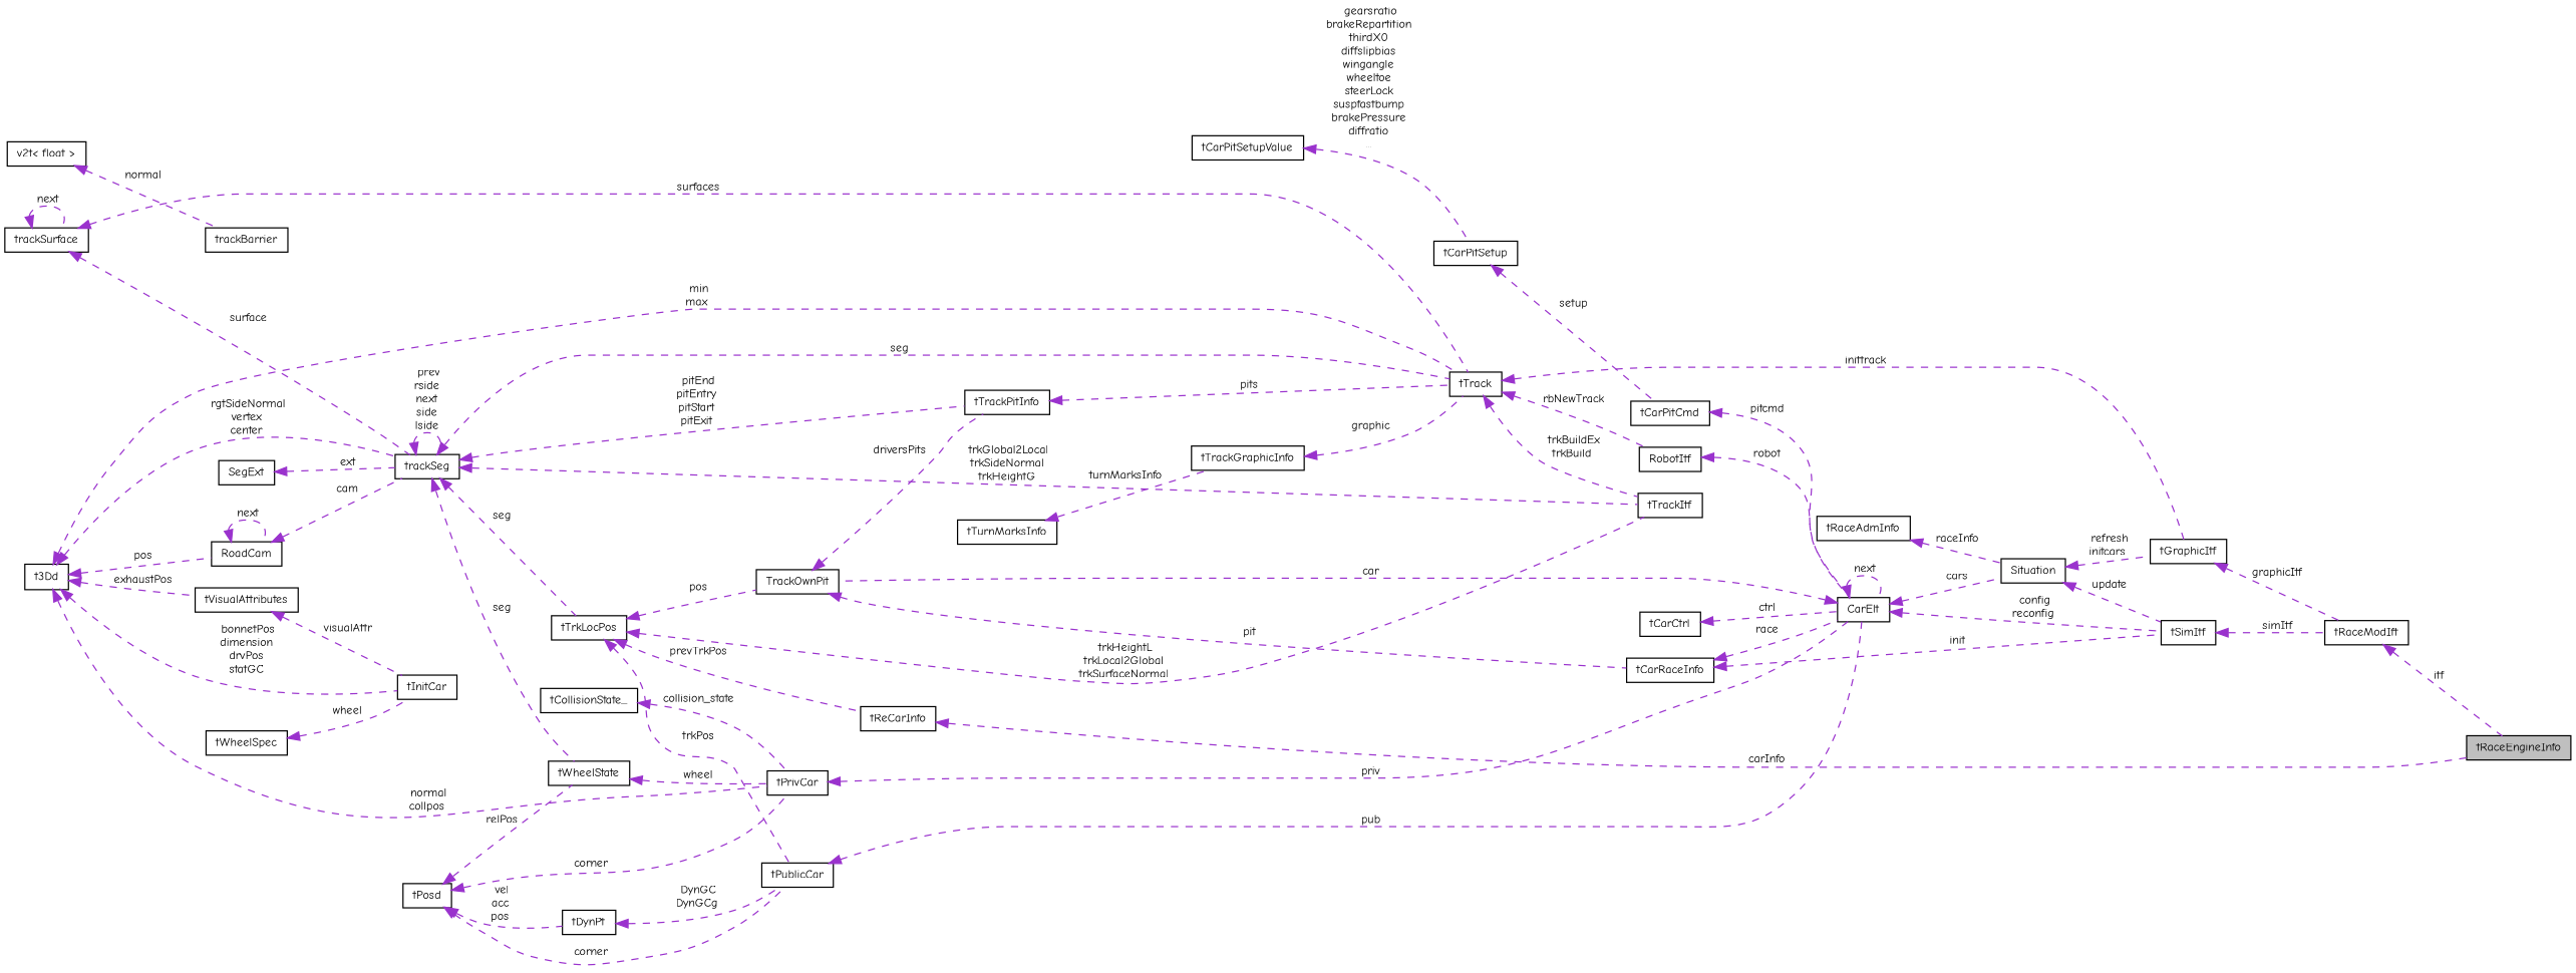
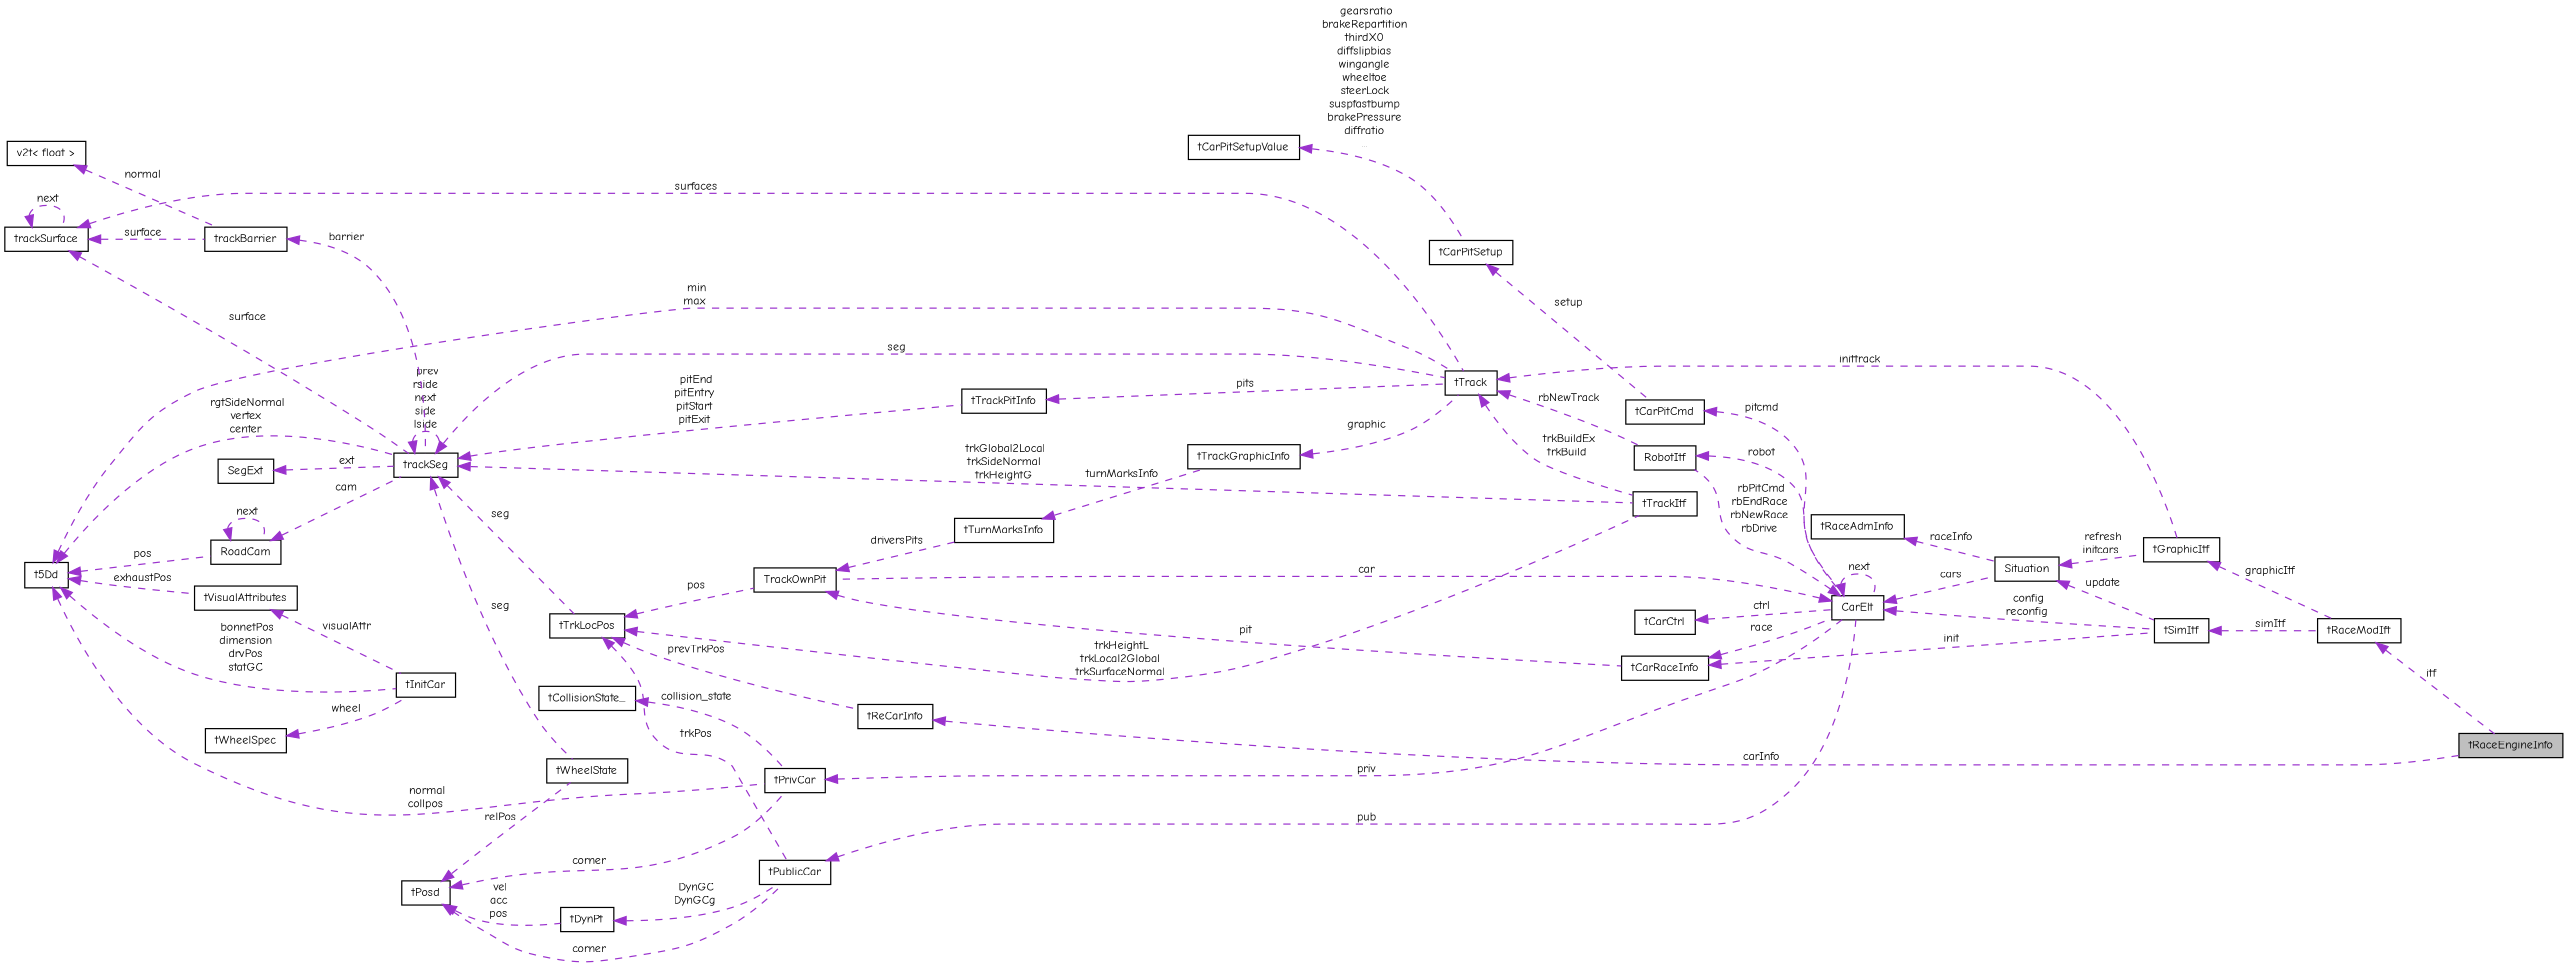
  digraph {
    fontname="Comic Neue"
    rankdir=LR
    node [color=black fillcolor=white fontname="Comic Neue" fontsize=10 shape=record style=filled]
    edge [color=darkorchid3 dir=back fontname="Comic Neue" fontsize=10 labelfontname=Helvetica labelfontsize=10 style=dashed]
    n1 [fillcolor=grey75 fontcolor=black height=0.2 label=tRaceEngineInfo width=0.4]
    n2 [height=0.2 label=tReCarInfo width=0.4]
    n3 [height=0.2 label=tTrkLocPos width=0.4]
    n4 [height=0.2 label=TrackOwnPit width=0.4]
    n5 [height=0.2 label=tPublicCar width=0.4]
    n6 [height=0.2 label=tTrackItf width=0.4]
    n7 [height=0.2 label=tTrackPitInfo width=0.4]
    n8 [height=0.2 label=tCarRaceInfo width=0.4]
    n9 [height=0.2 label=CarElt width=0.4]
    n10 [height=0.2 label=trackSeg width=0.4]
    n11 [height=0.2 label=tTrack width=0.4]
    n12 [height=0.2 label=tWheelState width=0.4]
    n13 [height=0.2 label=tGraphicItf width=0.4]
    n14 [height=0.2 label=RobotItf width=0.4]
    n15 [height=0.2 label=tPrivCar width=0.4]
-   n16 [height=0.2 label=t3Dd width=0.4]
+   n16 [height=0.2 label=t5Dd width=0.4]
    n17 [height=0.2 label=RoadCam width=0.4]
    n18 [height=0.2 label=tInitCar width=0.4]
    n19 [height=0.2 label=tVisualAttributes width=0.4]
    n20 [height=0.2 label=trackBarrier width=0.4]
    n21 [height=0.2 label=trackSurface width=0.4]
    n22 [height=0.2 label="v2t\< float \>" width=0.4]
    n23 [height=0.2 label=SegExt width=0.4]
    n24 [height=0.2 label=tRaceModIft width=0.4]
    n25 [height=0.2 label=Situation width=0.4]
    n26 [height=0.2 label=tSimItf width=0.4]
    n27 [height=0.2 label=tRaceAdmInfo width=0.4]
    n28 [height=0.2 label=tTrackGraphicInfo width=0.4]
    n29 [height=0.2 label=tTurnMarksInfo width=0.4]
    n30 [height=0.2 label=tCarPitCmd width=0.4]
    n31 [height=0.2 label=tCarPitSetup width=0.4]
    n32 [height=0.2 label=tCarPitSetupValue width=0.4]
    n33 [height=0.2 label=tWheelSpec width=0.4]
    n34 [height=0.2 label=tCollisionState_ width=0.4]
    n35 [height=0.2 label=tPosd width=0.4]
    n36 [height=0.2 label=tDynPt width=0.4]
    n37 [height=0.2 label=tCarCtrl width=0.4]
    n2 -> n1 [label=" carInfo"]
    n3 -> n2 [label=" prevTrkPos"]
    n3 -> n4 [label=" pos"]
    n3 -> n5 [label=" trkPos"]
    n3 -> n6 [label=" trkHeightL\ntrkLocal2Global\ntrkSurfaceNormal"]
-   n4 -> n7 [label=" driversPits"]
+   n4 -> n29 [label=" driversPits"]
    n4 -> n8 [label=" pit"]
    n5 -> n9 [label=" pub"]
    n7 -> n11 [label=" pits"]
    n8 -> n9 [label=" race"]
    n8 -> n26 [label=" init"]
    n9 -> n4 [label=" car"]
    n9 -> n9 [label=" next"]
+   n9 -> n14 [label=" rbPitCmd\nrbEndRace\nrbNewRace\nrbDrive"]
    n9 -> n25 [label=" cars"]
    n9 -> n26 [label=" config\nreconfig"]
    n10 -> n3 [label=" seg"]
    n10 -> n6 [label=" trkGlobal2Local\ntrkSideNormal\ntrkHeightG"]
    n10 -> n7 [label=" pitEnd\npitEntry\npitStart\npitExit"]
    n10 -> n10 [label=" prev\nrside\nnext\nside\nlside"]
    n10 -> n11 [label=" seg"]
    n10 -> n12 [label=" seg"]
    n11 -> n6 [label=" trkBuildEx\ntrkBuild"]
    n11 -> n13 [label=" inittrack"]
    n11 -> n14 [label=" rbNewTrack"]
-   n12 -> n15 [label=" wheel"]
    n13 -> n24 [label=" graphicItf"]
    n14 -> n9 [label=" robot"]
    n15 -> n9 [label=" priv"]
    n16 -> n10 [label=" rgtSideNormal\nvertex\ncenter"]
    n16 -> n11 [label=" min\nmax"]
    n16 -> n15 [label=" normal\ncollpos"]
    n16 -> n17 [label=" pos"]
    n16 -> n18 [label=" bonnetPos\ndimension\ndrvPos\nstatGC"]
    n16 -> n19 [label=" exhaustPos"]
    n17 -> n10 [label=" cam"]
    n17 -> n17 [label=" next"]
    n19 -> n18 [label=" visualAttr"]
+   n20 -> n10 [label=" barrier"]
    n21 -> n10 [label=" surface"]
    n21 -> n11 [label=" surfaces"]
+   n21 -> n20 [label=" surface"]
    n21 -> n21 [label=" next"]
    n22 -> n20 [label=" normal"]
    n23 -> n10 [label=" ext"]
    n24 -> n1 [label=" itf"]
    n25 -> n13 [label=" refresh\ninitcars"]
    n25 -> n26 [label=" update"]
    n26 -> n24 [label=" simItf"]
    n27 -> n25 [label=" raceInfo"]
    n28 -> n11 [label=" graphic"]
    n29 -> n28 [label=" turnMarksInfo"]
    n30 -> n9 [label=" pitcmd"]
    n31 -> n30 [label=" setup"]
    n32 -> n31 [label=" gearsratio\nbrakeRepartition\nthirdX0\ndiffslipbias\nwingangle\nwheeltoe\nsteerLock\nsuspfastbump\nbrakePressure\ndiffratio\n..."]
    n33 -> n18 [label=" wheel"]
    n34 -> n15 [label=" collision_state"]
    n35 -> n5 [label=" corner"]
    n35 -> n12 [label=" relPos"]
    n35 -> n15 [label=" corner"]
    n35 -> n36 [label=" vel\nacc\npos"]
    n36 -> n5 [label=" DynGC\nDynGCg"]
    n37 -> n9 [label=" ctrl"]
  }
